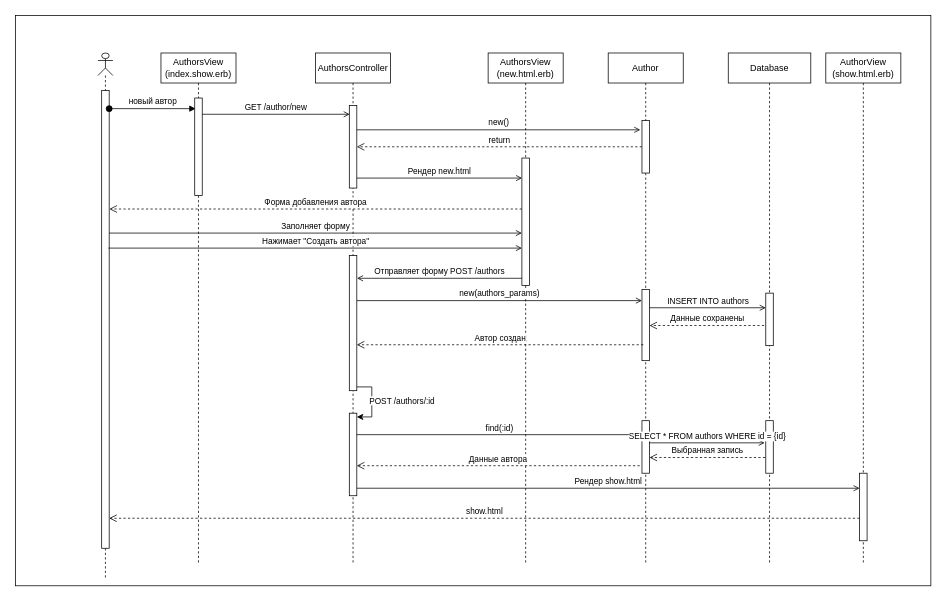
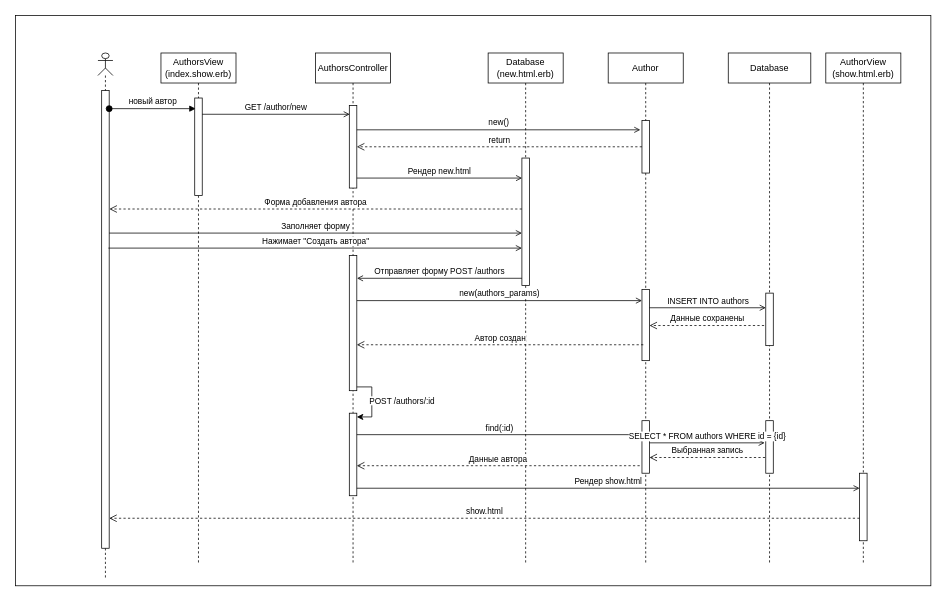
  <mxCell id="0" />
  <mxCell id="1" parent="0" />
  <mxCell id="2" value="" style="rounded=0;whiteSpace=wrap;html=1;" parent="1" vertex="1"><mxGeometry x="20" y="20" width="1220" height="760" as="geometry" /></mxCell>
  <mxCell id="3" value="" style="shape=umlLifeline;perimeter=lifelinePerimeter;whiteSpace=wrap;html=1;container=1;dropTarget=0;collapsible=0;recursiveResize=0;outlineConnect=0;portConstraint=eastwest;newEdgeStyle={&quot;curved&quot;:0,&quot;rounded&quot;:0};participant=umlActor;size=30;" parent="1" vertex="1"><mxGeometry x="130" y="70" width="20" height="700" as="geometry" /></mxCell>
  <mxCell id="4" value="" style="html=1;points=[[0,0,0,0,5],[0,1,0,0,-5],[1,0,0,0,5],[1,1,0,0,-5]];perimeter=orthogonalPerimeter;outlineConnect=0;targetShapes=umlLifeline;portConstraint=eastwest;newEdgeStyle={&quot;curved&quot;:0,&quot;rounded&quot;:0};" parent="3" vertex="1"><mxGeometry x="5" y="50" width="10" height="610" as="geometry" /></mxCell>
  <mxCell id="5" value="новый автор" style="html=1;verticalAlign=bottom;startArrow=oval;startFill=1;endArrow=block;startSize=8;curved=0;rounded=0;entryX=0.13;entryY=0.109;entryDx=0;entryDy=0;entryPerimeter=0;" parent="1" source="4" target="7" edge="1"><mxGeometry width="60" relative="1" as="geometry"><mxPoint x="150" y="150" as="sourcePoint" /><mxPoint x="264" y="150" as="targetPoint" /></mxGeometry></mxCell>
  <mxCell id="6" value="AuthorsView (index.show.erb)" style="shape=umlLifeline;perimeter=lifelinePerimeter;whiteSpace=wrap;html=1;container=1;dropTarget=0;collapsible=0;recursiveResize=0;outlineConnect=0;portConstraint=eastwest;newEdgeStyle={&quot;curved&quot;:0,&quot;rounded&quot;:0};" parent="1" vertex="1"><mxGeometry x="214" y="70" width="100" height="680" as="geometry" /></mxCell>
  <mxCell id="7" value="" style="html=1;points=[[0,0,0,0,5],[0,1,0,0,-5],[1,0,0,0,5],[1,1,0,0,-5]];perimeter=orthogonalPerimeter;outlineConnect=0;targetShapes=umlLifeline;portConstraint=eastwest;newEdgeStyle={&quot;curved&quot;:0,&quot;rounded&quot;:0};" parent="6" vertex="1"><mxGeometry x="45" y="60" width="10" height="130" as="geometry" /></mxCell>
  <mxCell id="8" value="GET /author/new" style="html=1;verticalAlign=bottom;endArrow=open;curved=0;rounded=0;endFill=0;entryX=0.06;entryY=0.106;entryDx=0;entryDy=0;entryPerimeter=0;" parent="1" source="7" target="10" edge="1"><mxGeometry x="0.0" relative="1" as="geometry"><mxPoint x="269" y="150" as="sourcePoint" /><mxPoint x="523.43" y="155.44" as="targetPoint" /><mxPoint as="offset" /></mxGeometry></mxCell>
  <mxCell id="9" value="AuthorsController" style="shape=umlLifeline;perimeter=lifelinePerimeter;whiteSpace=wrap;html=1;container=1;dropTarget=0;collapsible=0;recursiveResize=0;outlineConnect=0;portConstraint=eastwest;newEdgeStyle={&quot;curved&quot;:0,&quot;rounded&quot;:0};" parent="1" vertex="1"><mxGeometry x="420" y="70" width="100" height="680" as="geometry" /></mxCell>
  <mxCell id="10" value="" style="html=1;points=[[0,0,0,0,5],[0,1,0,0,-5],[1,0,0,0,5],[1,1,0,0,-5]];perimeter=orthogonalPerimeter;outlineConnect=0;targetShapes=umlLifeline;portConstraint=eastwest;newEdgeStyle={&quot;curved&quot;:0,&quot;rounded&quot;:0};" parent="9" vertex="1"><mxGeometry x="45" y="70" width="10" height="110" as="geometry" /></mxCell>
  <mxCell id="11" value="" style="html=1;points=[[0,0,0,0,5],[0,1,0,0,-5],[1,0,0,0,5],[1,1,0,0,-5]];perimeter=orthogonalPerimeter;outlineConnect=0;targetShapes=umlLifeline;portConstraint=eastwest;newEdgeStyle={&quot;curved&quot;:0,&quot;rounded&quot;:0};" parent="9" vertex="1"><mxGeometry x="45" y="270" width="10" height="180" as="geometry" /></mxCell>
  <mxCell id="12" value="" style="html=1;points=[[0,0,0,0,5],[0,1,0,0,-5],[1,0,0,0,5],[1,1,0,0,-5]];perimeter=orthogonalPerimeter;outlineConnect=0;targetShapes=umlLifeline;portConstraint=eastwest;newEdgeStyle={&quot;curved&quot;:0,&quot;rounded&quot;:0};" parent="9" vertex="1"><mxGeometry x="45" y="480" width="10" height="110" as="geometry" /></mxCell>
  <mxCell id="13" style="edgeStyle=orthogonalEdgeStyle;rounded=0;orthogonalLoop=1;jettySize=auto;html=1;curved=0;exitX=1;exitY=1;exitDx=0;exitDy=-5;exitPerimeter=0;entryX=1;entryY=0;entryDx=0;entryDy=5;entryPerimeter=0;" parent="9" source="11" target="12" edge="1"><mxGeometry relative="1" as="geometry" /></mxCell>
  <mxCell id="14" value="Author" style="shape=umlLifeline;perimeter=lifelinePerimeter;whiteSpace=wrap;html=1;container=1;dropTarget=0;collapsible=0;recursiveResize=0;outlineConnect=0;portConstraint=eastwest;newEdgeStyle={&quot;curved&quot;:0,&quot;rounded&quot;:0};" parent="1" vertex="1"><mxGeometry x="810" y="70" width="100" height="680" as="geometry" /></mxCell>
  <mxCell id="15" value="" style="html=1;points=[[0,0,0,0,5],[0,1,0,0,-5],[1,0,0,0,5],[1,1,0,0,-5]];perimeter=orthogonalPerimeter;outlineConnect=0;targetShapes=umlLifeline;portConstraint=eastwest;newEdgeStyle={&quot;curved&quot;:0,&quot;rounded&quot;:0};" parent="14" vertex="1"><mxGeometry x="45" y="90" width="10" height="70" as="geometry" /></mxCell>
  <mxCell id="16" value="" style="html=1;points=[[0,0,0,0,5],[0,1,0,0,-5],[1,0,0,0,5],[1,1,0,0,-5]];perimeter=orthogonalPerimeter;outlineConnect=0;targetShapes=umlLifeline;portConstraint=eastwest;newEdgeStyle={&quot;curved&quot;:0,&quot;rounded&quot;:0};" parent="14" vertex="1"><mxGeometry x="45" y="315" width="10" height="95" as="geometry" /></mxCell>
  <mxCell id="17" value="" style="html=1;points=[[0,0,0,0,5],[0,1,0,0,-5],[1,0,0,0,5],[1,1,0,0,-5]];perimeter=orthogonalPerimeter;outlineConnect=0;targetShapes=umlLifeline;portConstraint=eastwest;newEdgeStyle={&quot;curved&quot;:0,&quot;rounded&quot;:0};" parent="14" vertex="1"><mxGeometry x="45" y="490" width="10" height="70" as="geometry" /></mxCell>
  <mxCell id="18" value="AuthorView (show.html.erb)" style="shape=umlLifeline;perimeter=lifelinePerimeter;whiteSpace=wrap;html=1;container=1;dropTarget=0;collapsible=0;recursiveResize=0;outlineConnect=0;portConstraint=eastwest;newEdgeStyle={&quot;curved&quot;:0,&quot;rounded&quot;:0};" parent="1" vertex="1"><mxGeometry x="1100" y="70" width="100" height="680" as="geometry" /></mxCell>
  <mxCell id="19" value="new()" style="html=1;verticalAlign=bottom;endArrow=open;curved=0;rounded=0;endFill=0;entryX=-0.22;entryY=0.177;entryDx=0;entryDy=0;entryPerimeter=0;" parent="1" source="10" target="15" edge="1"><mxGeometry relative="1" as="geometry"><mxPoint x="480" y="170" as="sourcePoint" /><mxPoint x="700" y="170" as="targetPoint" /></mxGeometry></mxCell>
- <mxCell id="20" value="AuthorsView (new.html.erb)" style="shape=umlLifeline;perimeter=lifelinePerimeter;whiteSpace=wrap;html=1;container=1;dropTarget=0;collapsible=0;recursiveResize=0;outlineConnect=0;portConstraint=eastwest;newEdgeStyle={&quot;curved&quot;:0,&quot;rounded&quot;:0};" parent="1" vertex="1"><mxGeometry x="650" y="70" width="100" height="680" as="geometry" /></mxCell>
+ <mxCell id="20" value="Database (new.html.erb)" style="shape=umlLifeline;perimeter=lifelinePerimeter;whiteSpace=wrap;html=1;container=1;dropTarget=0;collapsible=0;recursiveResize=0;outlineConnect=0;portConstraint=eastwest;newEdgeStyle={&quot;curved&quot;:0,&quot;rounded&quot;:0};" parent="1" vertex="1"><mxGeometry x="650" y="70" width="100" height="680" as="geometry" /></mxCell>
  <mxCell id="21" value="" style="html=1;points=[[0,0,0,0,5],[0,1,0,0,-5],[1,0,0,0,5],[1,1,0,0,-5]];perimeter=orthogonalPerimeter;outlineConnect=0;targetShapes=umlLifeline;portConstraint=eastwest;newEdgeStyle={&quot;curved&quot;:0,&quot;rounded&quot;:0};" parent="20" vertex="1"><mxGeometry x="45" y="140" width="10" height="170" as="geometry" /></mxCell>
  <mxCell id="22" value="Database" style="shape=umlLifeline;perimeter=lifelinePerimeter;whiteSpace=wrap;html=1;container=1;dropTarget=0;collapsible=0;recursiveResize=0;outlineConnect=0;portConstraint=eastwest;newEdgeStyle={&quot;curved&quot;:0,&quot;rounded&quot;:0};" parent="1" vertex="1"><mxGeometry x="970" y="70" width="110" height="680" as="geometry" /></mxCell>
  <mxCell id="23" value="" style="html=1;points=[[0,0,0,0,5],[0,1,0,0,-5],[1,0,0,0,5],[1,1,0,0,-5]];perimeter=orthogonalPerimeter;outlineConnect=0;targetShapes=umlLifeline;portConstraint=eastwest;newEdgeStyle={&quot;curved&quot;:0,&quot;rounded&quot;:0};" parent="22" vertex="1"><mxGeometry x="50" y="320" width="10" height="70" as="geometry" /></mxCell>
  <mxCell id="24" value="show.html" style="html=1;verticalAlign=bottom;endArrow=open;dashed=1;endSize=8;curved=0;rounded=0;" parent="22" source="25" edge="1"><mxGeometry relative="1" as="geometry"><mxPoint x="168.59" y="630" as="sourcePoint" /><mxPoint x="-825" y="620.0" as="targetPoint" /><Array as="points"><mxPoint y="620" /></Array></mxGeometry></mxCell>
  <mxCell id="25" value="" style="html=1;points=[[0,0,0,0,5],[0,1,0,0,-5],[1,0,0,0,5],[1,1,0,0,-5]];perimeter=orthogonalPerimeter;outlineConnect=0;targetShapes=umlLifeline;portConstraint=eastwest;newEdgeStyle={&quot;curved&quot;:0,&quot;rounded&quot;:0};" parent="22" vertex="1"><mxGeometry x="175" y="560" width="10" height="90" as="geometry" /></mxCell>
  <mxCell id="26" value="Рендер show.html" style="html=1;verticalAlign=bottom;endArrow=open;curved=0;rounded=0;endFill=0;entryX=0;entryY=0.163;entryDx=0;entryDy=0;entryPerimeter=0;" parent="22" edge="1"><mxGeometry relative="1" as="geometry"><mxPoint x="-495" y="580" as="sourcePoint" /><mxPoint x="175" y="580" as="targetPoint" /></mxGeometry></mxCell>
  <mxCell id="27" value="" style="html=1;points=[[0,0,0,0,5],[0,1,0,0,-5],[1,0,0,0,5],[1,1,0,0,-5]];perimeter=orthogonalPerimeter;outlineConnect=0;targetShapes=umlLifeline;portConstraint=eastwest;newEdgeStyle={&quot;curved&quot;:0,&quot;rounded&quot;:0};" parent="22" vertex="1"><mxGeometry x="50" y="490" width="10" height="70" as="geometry" /></mxCell>
  <mxCell id="28" value="return" style="html=1;verticalAlign=bottom;endArrow=open;dashed=1;endSize=8;curved=0;rounded=0;" parent="1" source="15" target="10" edge="1"><mxGeometry relative="1" as="geometry"><mxPoint x="720" y="200" as="sourcePoint" /><mxPoint x="500" y="200" as="targetPoint" /></mxGeometry></mxCell>
  <mxCell id="29" value="Рендер new.html" style="html=1;verticalAlign=bottom;endArrow=open;curved=0;rounded=0;endFill=0;entryX=0.023;entryY=0.157;entryDx=0;entryDy=0;entryPerimeter=0;" parent="1" source="10" target="21" edge="1"><mxGeometry relative="1" as="geometry"><mxPoint x="480" y="230" as="sourcePoint" /><mxPoint x="690" y="230" as="targetPoint" /></mxGeometry></mxCell>
  <mxCell id="30" value="Форма добавления автора" style="html=1;verticalAlign=bottom;endArrow=open;dashed=1;endSize=8;curved=0;rounded=0;entryX=0.761;entryY=0.297;entryDx=0;entryDy=0;entryPerimeter=0;" parent="1" source="21" target="3" edge="1"><mxGeometry relative="1" as="geometry"><mxPoint x="650" y="310" as="sourcePoint" /><mxPoint x="270" y="310" as="targetPoint" /></mxGeometry></mxCell>
  <mxCell id="31" value="Заполняет форму" style="html=1;verticalAlign=bottom;endArrow=open;curved=0;rounded=0;endFill=0;" parent="1" edge="1"><mxGeometry relative="1" as="geometry"><mxPoint x="145" y="310" as="sourcePoint" /><mxPoint x="695" y="310" as="targetPoint" /></mxGeometry></mxCell>
  <mxCell id="32" value="Нажимает &quot;Создать автора&quot;" style="html=1;verticalAlign=bottom;endArrow=open;curved=0;rounded=0;endFill=0;exitX=0.9;exitY=0.415;exitDx=0;exitDy=0;exitPerimeter=0;" parent="1" edge="1"><mxGeometry relative="1" as="geometry"><mxPoint x="144" y="330" as="sourcePoint" /><mxPoint x="695" y="330" as="targetPoint" /></mxGeometry></mxCell>
  <mxCell id="33" value="Отправляет форму POST /authors" style="html=1;verticalAlign=bottom;endArrow=open;curved=0;rounded=0;endFill=0;entryX=1.023;entryY=0.168;entryDx=0;entryDy=0;entryPerimeter=0;" parent="1" source="21" target="11" edge="1"><mxGeometry relative="1" as="geometry"><mxPoint x="485" y="380" as="sourcePoint" /><mxPoint x="705" y="380" as="targetPoint" /></mxGeometry></mxCell>
  <mxCell id="34" value="new(authors_params)" style="html=1;verticalAlign=bottom;endArrow=open;curved=0;rounded=0;endFill=0;exitX=1.018;exitY=0.479;exitDx=0;exitDy=0;exitPerimeter=0;" parent="1" edge="1"><mxGeometry relative="1" as="geometry"><mxPoint x="475.18" y="400" as="sourcePoint" /><mxPoint x="855" y="400" as="targetPoint" /></mxGeometry></mxCell>
  <mxCell id="35" value="INSERT INTO authors" style="html=1;verticalAlign=bottom;endArrow=open;curved=0;rounded=0;endFill=0;" parent="1" target="23" edge="1"><mxGeometry relative="1" as="geometry"><mxPoint x="865" y="409.5" as="sourcePoint" /><mxPoint x="1016" y="409.5" as="targetPoint" /></mxGeometry></mxCell>
  <mxCell id="36" value="Данные сохранены" style="html=1;verticalAlign=bottom;endArrow=open;dashed=1;endSize=8;curved=0;rounded=0;exitX=-0.22;exitY=0.617;exitDx=0;exitDy=0;exitPerimeter=0;" parent="1" source="23" target="16" edge="1"><mxGeometry relative="1" as="geometry"><mxPoint x="840" y="490" as="sourcePoint" /><mxPoint x="460" y="490" as="targetPoint" /></mxGeometry></mxCell>
  <mxCell id="37" value="Автор создан" style="html=1;verticalAlign=bottom;endArrow=open;dashed=1;endSize=8;curved=0;rounded=0;exitX=0.18;exitY=0.777;exitDx=0;exitDy=0;exitPerimeter=0;" parent="1" source="16" target="11" edge="1"><mxGeometry relative="1" as="geometry"><mxPoint x="728" y="443" as="sourcePoint" /><mxPoint x="580" y="443" as="targetPoint" /></mxGeometry></mxCell>
  <mxCell id="38" value="&lt;span style=&quot;color: rgb(0, 0, 0); font-family: Helvetica; font-size: 11px; font-style: normal; font-variant-ligatures: normal; font-variant-caps: normal; font-weight: 400; letter-spacing: normal; orphans: 2; text-align: center; text-indent: 0px; text-transform: none; widows: 2; word-spacing: 0px; -webkit-text-stroke-width: 0px; background-color: rgb(255, 255, 255); text-decoration-thickness: initial; text-decoration-style: initial; text-decoration-color: initial; float: none; display: inline !important;&quot;&gt;POST /authors/:id&lt;/span&gt;" style="text;whiteSpace=wrap;html=1;" parent="1" vertex="1"><mxGeometry x="490" y="520" width="110" height="40" as="geometry" /></mxCell>
  <mxCell id="39" value="find(:id)" style="html=1;verticalAlign=bottom;endArrow=open;curved=0;rounded=0;endFill=0;entryX=-0.002;entryY=0.266;entryDx=0;entryDy=0;entryPerimeter=0;" parent="1" source="12" target="17" edge="1"><mxGeometry relative="1" as="geometry"><mxPoint x="490" y="579" as="sourcePoint" /><mxPoint x="850" y="579" as="targetPoint" /></mxGeometry></mxCell>
  <mxCell id="40" value="Данные автора" style="html=1;verticalAlign=bottom;endArrow=open;dashed=1;endSize=8;curved=0;rounded=0;exitX=0.18;exitY=0.777;exitDx=0;exitDy=0;exitPerimeter=0;" parent="1" edge="1"><mxGeometry relative="1" as="geometry"><mxPoint x="852" y="620" as="sourcePoint" /><mxPoint x="475" y="620" as="targetPoint" /></mxGeometry></mxCell>
  <mxCell id="41" value="SELECT * FROM authors WHERE id = {id}" style="html=1;verticalAlign=bottom;endArrow=open;curved=0;rounded=0;endFill=0;entryX=-0.143;entryY=0.422;entryDx=0;entryDy=0;entryPerimeter=0;" parent="1" source="17" target="27" edge="1"><mxGeometry relative="1" as="geometry"><mxPoint x="610" y="530" as="sourcePoint" /><mxPoint x="990" y="530" as="targetPoint" /></mxGeometry></mxCell>
  <mxCell id="42" value="Выбранная запись" style="html=1;verticalAlign=bottom;endArrow=open;dashed=1;endSize=8;curved=0;rounded=0;exitX=-0.086;exitY=0.701;exitDx=0;exitDy=0;exitPerimeter=0;" parent="1" source="27" target="17" edge="1"><mxGeometry relative="1" as="geometry"><mxPoint x="1020" y="530" as="sourcePoint" /><mxPoint x="640" y="530" as="targetPoint" /></mxGeometry></mxCell>
